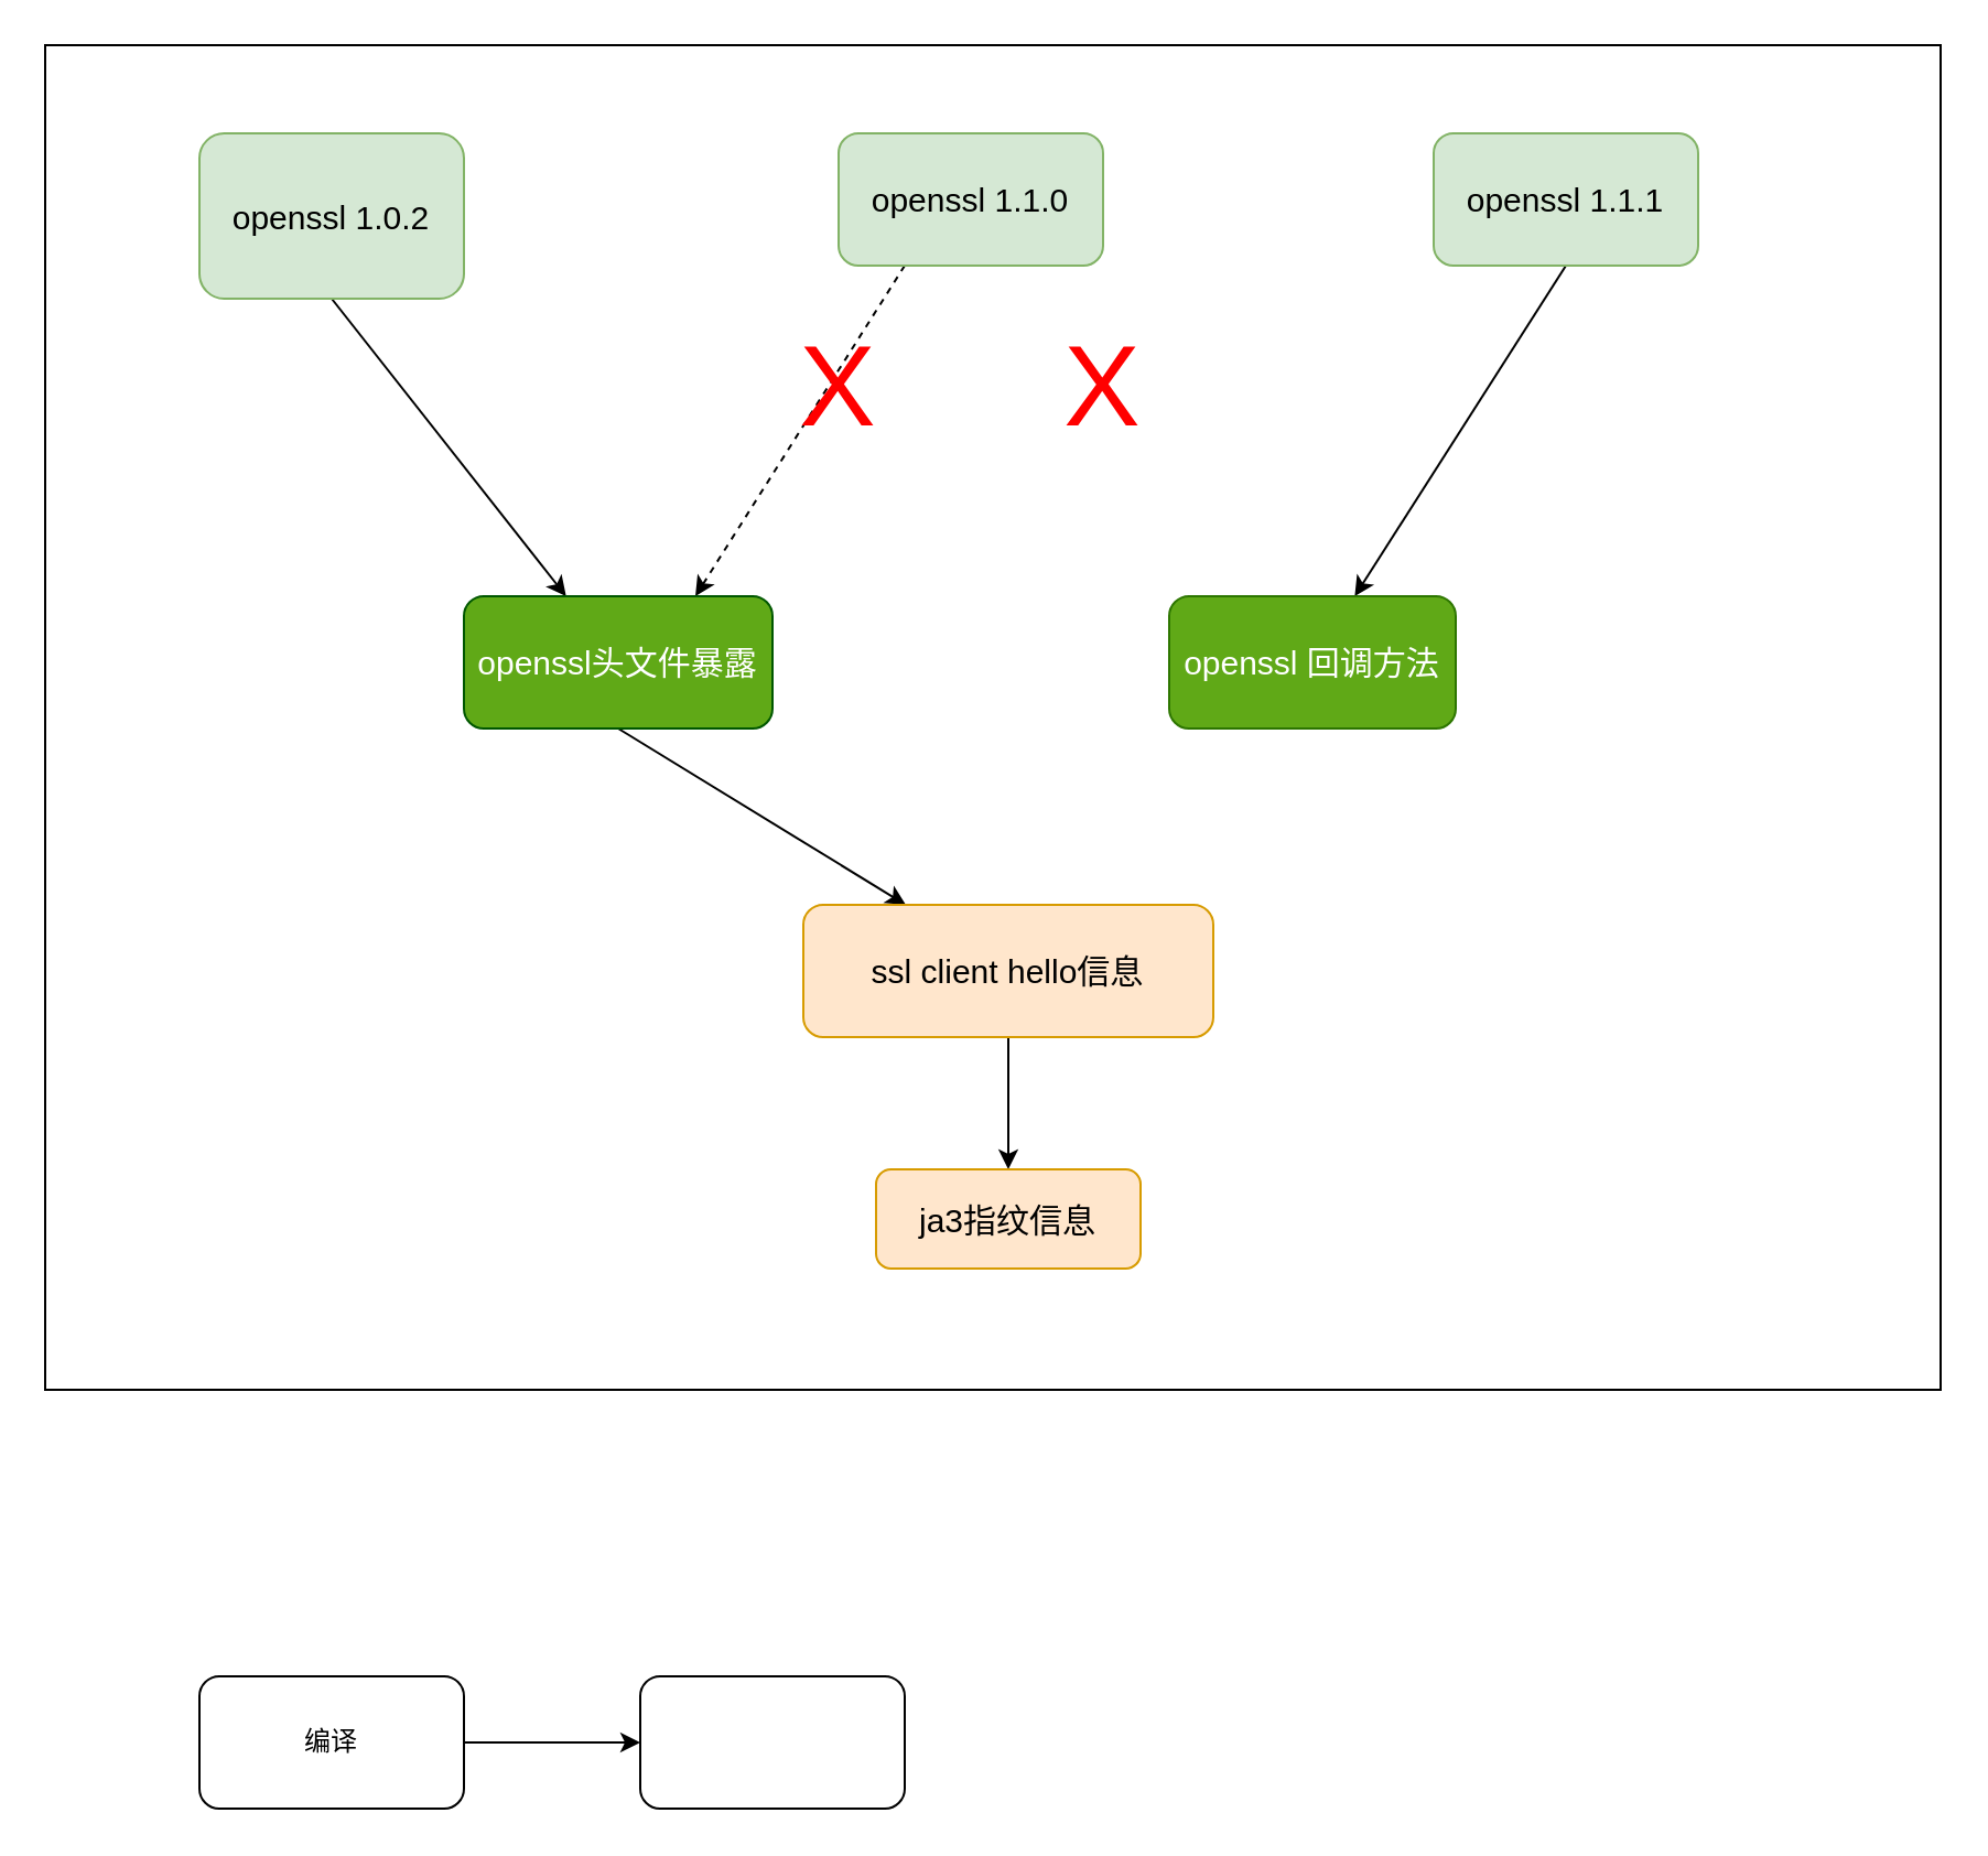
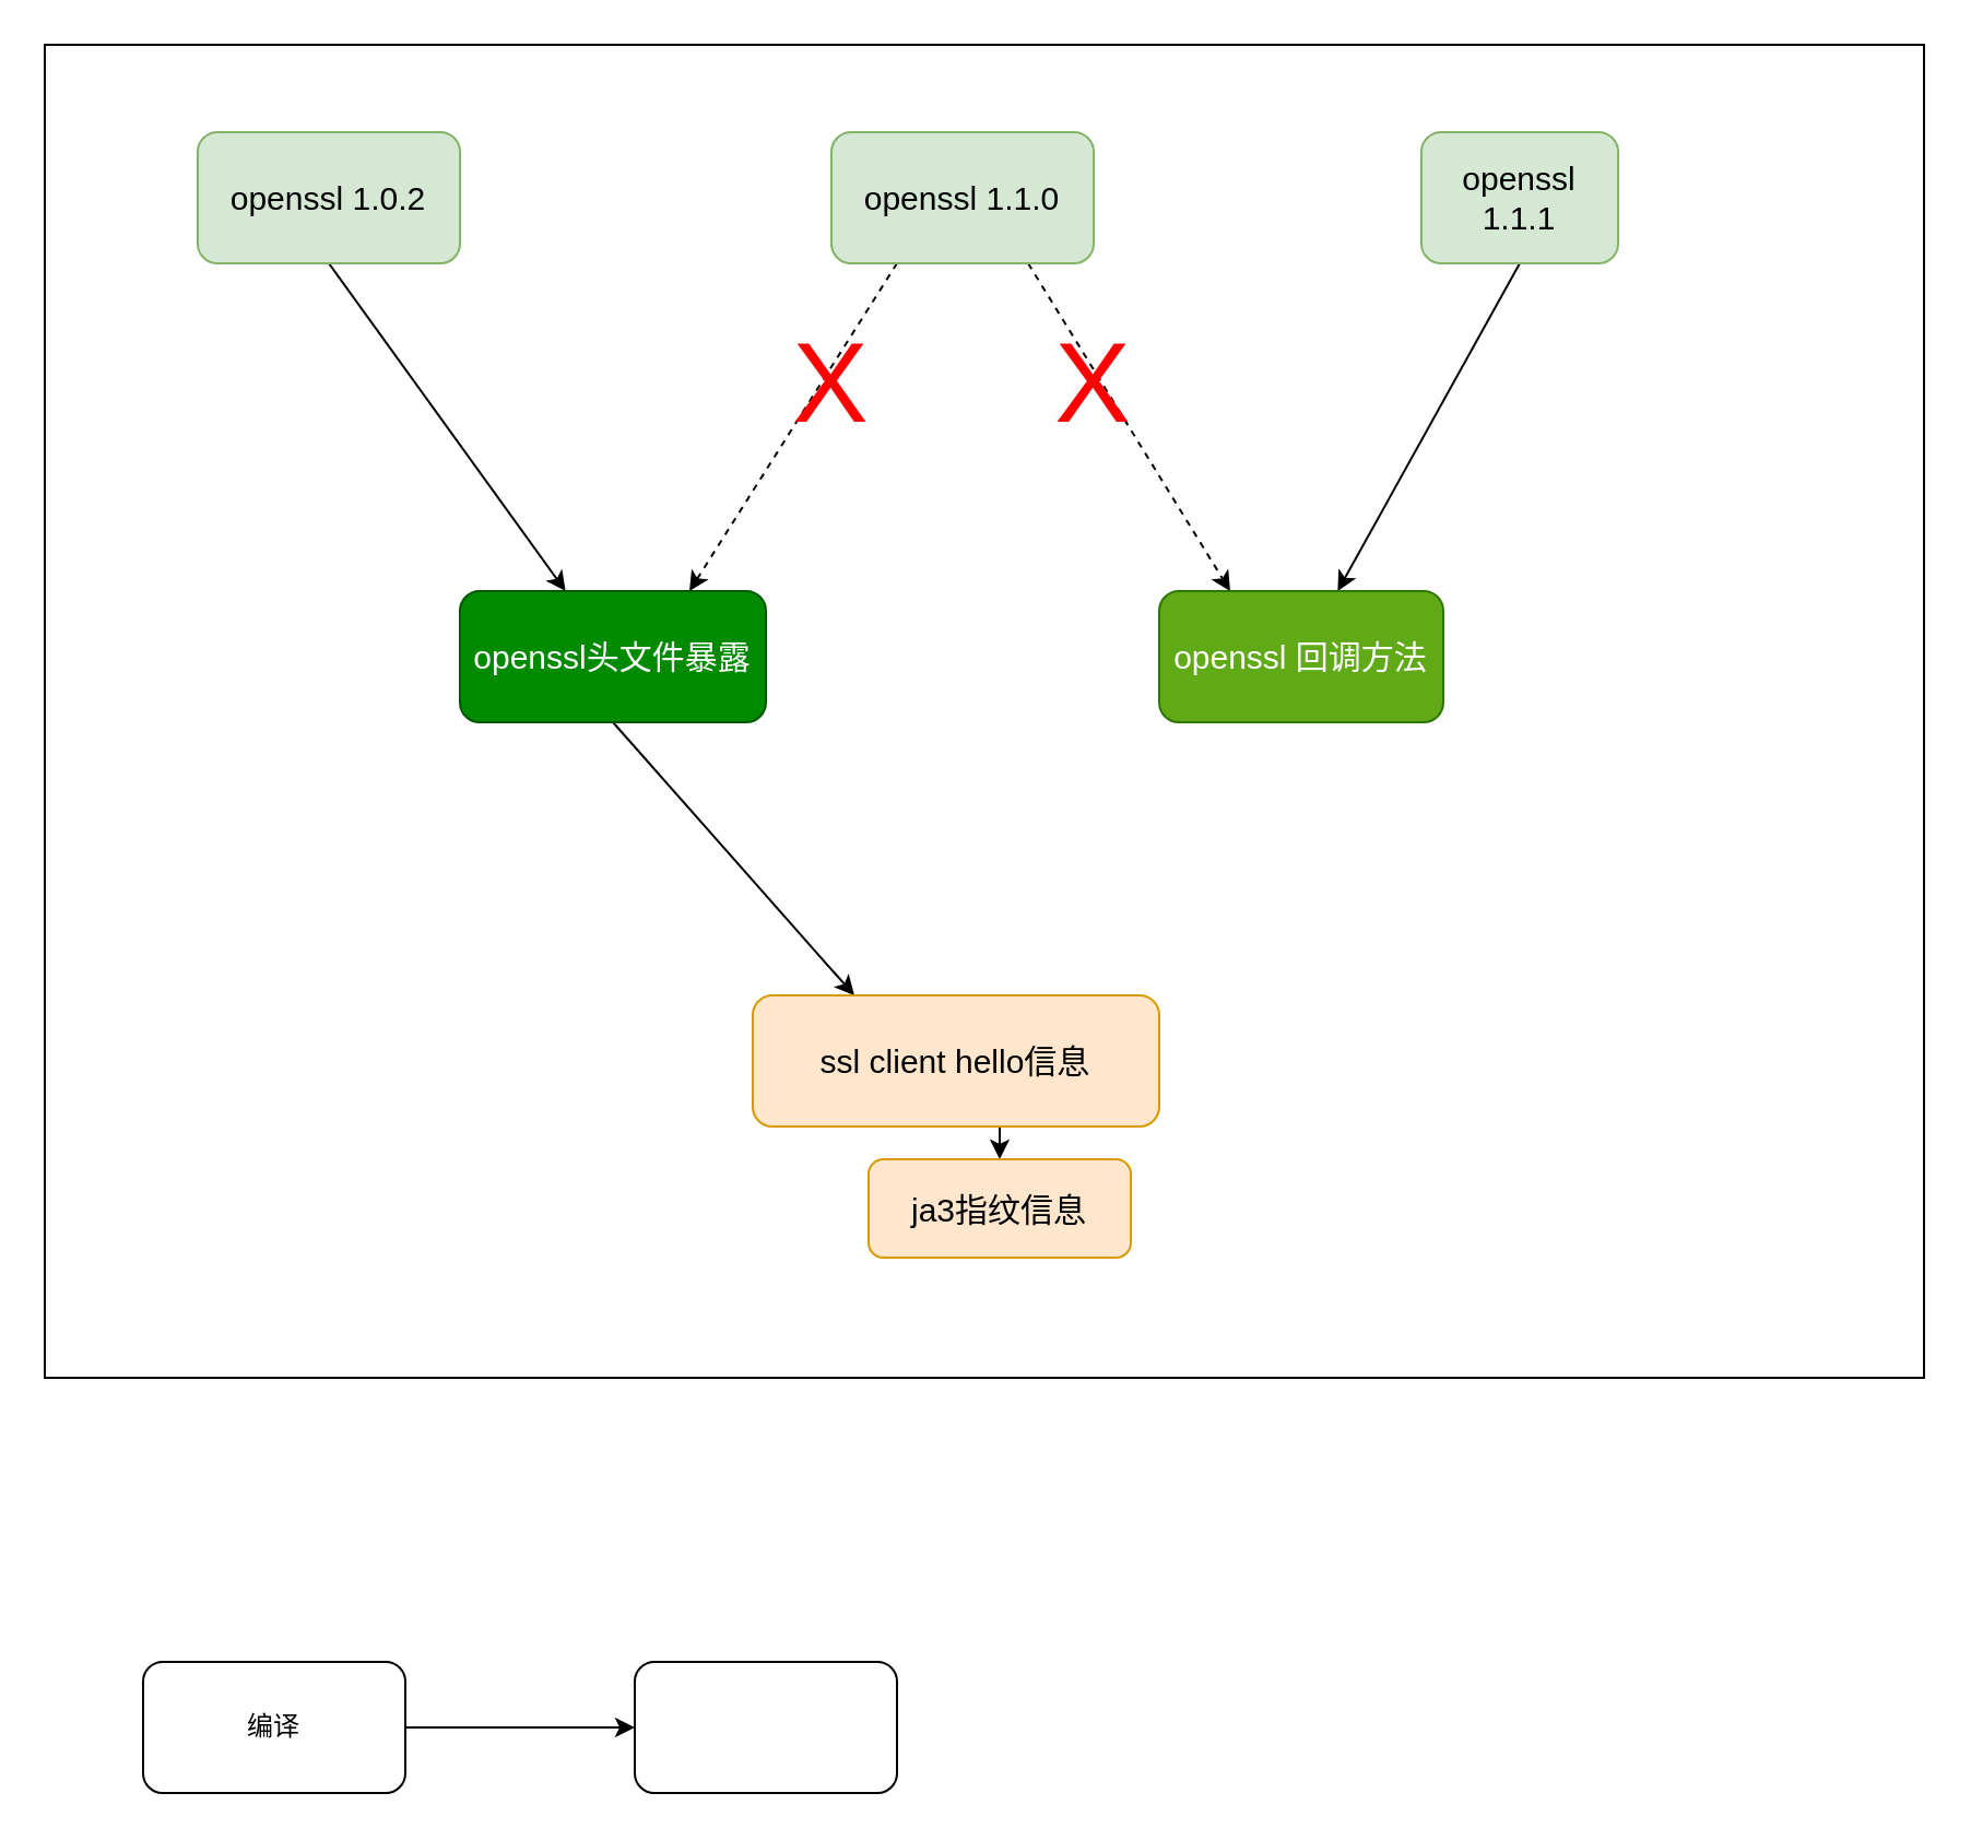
  <mxCell id="0" />
  <mxCell id="1" parent="0" />
  <mxCell id="2" value="" style="rounded=0;whiteSpace=wrap;html=1;" vertex="1" parent="1"><mxGeometry x="20" y="20" width="860" height="610" as="geometry" /></mxCell>
  <mxCell id="3" style="rounded=0;orthogonalLoop=1;jettySize=auto;html=1;exitX=0.5;exitY=1;exitDx=0;exitDy=0;" edge="1" parent="1" source="4" target="11"><mxGeometry relative="1" as="geometry"><mxPoint x="150" y="170" as="targetPoint" /></mxGeometry></mxCell>
- <mxCell id="4" value="&lt;font style=&quot;font-size: 15px;&quot;&gt;openssl 1.0.2&lt;/font&gt;" style="rounded=1;whiteSpace=wrap;html=1;fillColor=#d5e8d4;strokeColor=#82b366;" vertex="1" parent="1"><mxGeometry x="90" y="60" width="120" height="75" as="geometry" /></mxCell>
+ <mxCell id="4" value="&lt;font style=&quot;font-size: 15px;&quot;&gt;openssl 1.0.2&lt;/font&gt;" style="rounded=1;whiteSpace=wrap;html=1;fillColor=#d5e8d4;strokeColor=#82b366;" vertex="1" parent="1"><mxGeometry x="90" y="60" width="120" height="60" as="geometry" /></mxCell>
  <mxCell id="5" style="rounded=0;orthogonalLoop=1;jettySize=auto;html=1;exitX=0.25;exitY=1;exitDx=0;exitDy=0;entryX=0.75;entryY=0;entryDx=0;entryDy=0;dashed=1;" edge="1" parent="1" source="7" target="11"><mxGeometry relative="1" as="geometry" /></mxCell>
+ <mxCell id="6" style="rounded=0;orthogonalLoop=1;jettySize=auto;html=1;exitX=0.75;exitY=1;exitDx=0;exitDy=0;entryX=0.25;entryY=0;entryDx=0;entryDy=0;dashed=1;" edge="1" parent="1" source="7" target="12"><mxGeometry relative="1" as="geometry" /></mxCell>
  <mxCell id="7" value="&lt;font style=&quot;font-size: 15px;&quot;&gt;openssl 1.1.0&lt;/font&gt;" style="rounded=1;whiteSpace=wrap;html=1;fillColor=#d5e8d4;strokeColor=#82b366;" vertex="1" parent="1"><mxGeometry x="380" y="60" width="120" height="60" as="geometry" /></mxCell>
  <mxCell id="8" style="rounded=0;orthogonalLoop=1;jettySize=auto;html=1;exitX=0.5;exitY=1;exitDx=0;exitDy=0;" edge="1" parent="1" source="9" target="12"><mxGeometry relative="1" as="geometry" /></mxCell>
- <mxCell id="9" value="&lt;font style=&quot;font-size: 15px;&quot;&gt;openssl 1.1.1&lt;/font&gt;" style="rounded=1;whiteSpace=wrap;html=1;fillColor=#d5e8d4;strokeColor=#82b366;" vertex="1" parent="1"><mxGeometry x="650" y="60" width="120" height="60" as="geometry" /></mxCell>
+ <mxCell id="9" value="&lt;font style=&quot;font-size: 15px;&quot;&gt;openssl 1.1.1&lt;/font&gt;" style="rounded=1;whiteSpace=wrap;html=1;fillColor=#d5e8d4;strokeColor=#82b366;" vertex="1" parent="1"><mxGeometry x="650" y="60" width="90" height="60" as="geometry" /></mxCell>
  <mxCell id="10" style="rounded=0;orthogonalLoop=1;jettySize=auto;html=1;exitX=0.5;exitY=1;exitDx=0;exitDy=0;entryX=0.25;entryY=0;entryDx=0;entryDy=0;" edge="1" parent="1" source="11" target="14"><mxGeometry relative="1" as="geometry" /></mxCell>
- <mxCell id="11" value="&lt;font style=&quot;font-size: 15px;&quot;&gt;openssl头文件暴露&lt;/font&gt;" style="rounded=1;whiteSpace=wrap;html=1;fillColor=#60a917;strokeColor=#005700;fontColor=#ffffff;" vertex="1" parent="1"><mxGeometry x="210" y="270" width="140" height="60" as="geometry" /></mxCell>
+ <mxCell id="11" value="&lt;font style=&quot;font-size: 15px;&quot;&gt;openssl头文件暴露&lt;/font&gt;" style="rounded=1;whiteSpace=wrap;html=1;fillColor=#008a00;strokeColor=#005700;fontColor=#ffffff;" vertex="1" parent="1"><mxGeometry x="210" y="270" width="140" height="60" as="geometry" /></mxCell>
  <mxCell id="12" value="&lt;font style=&quot;font-size: 15px;&quot;&gt;openssl 回调方法&lt;/font&gt;" style="rounded=1;whiteSpace=wrap;html=1;fillColor=#60a917;strokeColor=#2D7600;fontColor=#ffffff;" vertex="1" parent="1"><mxGeometry x="530" y="270" width="130" height="60" as="geometry" /></mxCell>
  <mxCell id="13" style="edgeStyle=orthogonalEdgeStyle;rounded=0;orthogonalLoop=1;jettySize=auto;html=1;exitX=0.5;exitY=1;exitDx=0;exitDy=0;entryX=0.5;entryY=0;entryDx=0;entryDy=0;" edge="1" parent="1" source="14" target="15"><mxGeometry relative="1" as="geometry" /></mxCell>
- <mxCell id="14" value="&lt;font style=&quot;font-size: 15px;&quot;&gt;ssl client hello信息&lt;/font&gt;" style="rounded=1;whiteSpace=wrap;html=1;fillColor=#ffe6cc;strokeColor=#d79b00;" vertex="1" parent="1"><mxGeometry x="364" y="410" width="186" height="60" as="geometry" /></mxCell>
+ <mxCell id="14" value="&lt;font style=&quot;font-size: 15px;&quot;&gt;ssl client hello信息&lt;/font&gt;" style="rounded=1;whiteSpace=wrap;html=1;fillColor=#ffe6cc;strokeColor=#d79b00;" vertex="1" parent="1"><mxGeometry x="344" y="455" width="186" height="60" as="geometry" /></mxCell>
  <mxCell id="15" value="&lt;font style=&quot;font-size: 15px;&quot;&gt;ja3指纹信息&lt;/font&gt;" style="rounded=1;whiteSpace=wrap;html=1;fillColor=#ffe6cc;strokeColor=#d79b00;" vertex="1" parent="1"><mxGeometry x="397" y="530" width="120" height="45" as="geometry" /></mxCell>
  <mxCell id="16" value="&lt;font color=&quot;#ff0000&quot; style=&quot;font-size: 52px;&quot;&gt;X&lt;/font&gt;" style="text;html=1;strokeColor=none;fillColor=none;align=center;verticalAlign=middle;whiteSpace=wrap;rounded=0;" vertex="1" parent="1"><mxGeometry x="350" y="160" width="60" height="30" as="geometry" /></mxCell>
  <mxCell id="17" value="&lt;font color=&quot;#ff0000&quot; style=&quot;font-size: 52px;&quot;&gt;X&lt;/font&gt;" style="text;html=1;strokeColor=none;fillColor=none;align=center;verticalAlign=middle;whiteSpace=wrap;rounded=0;" vertex="1" parent="1"><mxGeometry x="470" y="160" width="60" height="30" as="geometry" /></mxCell>
  <mxCell id="18" style="edgeStyle=orthogonalEdgeStyle;rounded=0;orthogonalLoop=1;jettySize=auto;html=1;exitX=1;exitY=0.5;exitDx=0;exitDy=0;entryX=0;entryY=0.5;entryDx=0;entryDy=0;" edge="1" parent="1" source="19" target="20"><mxGeometry relative="1" as="geometry" /></mxCell>
- <mxCell id="19" value="编译" style="rounded=1;whiteSpace=wrap;html=1;" vertex="1" parent="1"><mxGeometry x="90" y="760" width="120" height="60" as="geometry" /></mxCell>
+ <mxCell id="19" value="编译" style="rounded=1;whiteSpace=wrap;html=1;" vertex="1" parent="1"><mxGeometry x="65" y="760" width="120" height="60" as="geometry" /></mxCell>
  <mxCell id="20" value="" style="rounded=1;whiteSpace=wrap;html=1;" vertex="1" parent="1"><mxGeometry x="290" y="760" width="120" height="60" as="geometry" /></mxCell>
